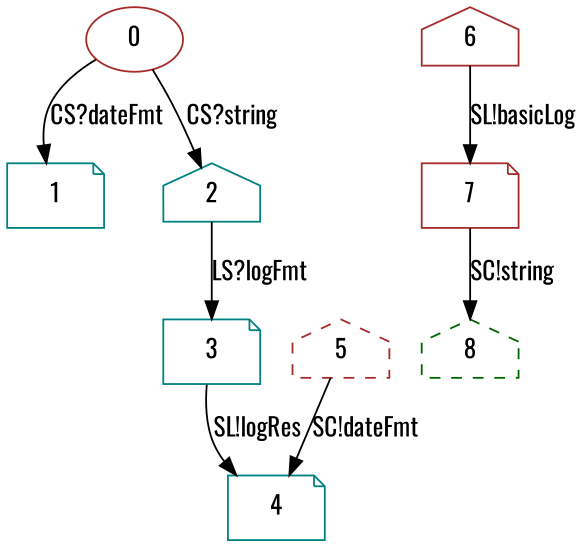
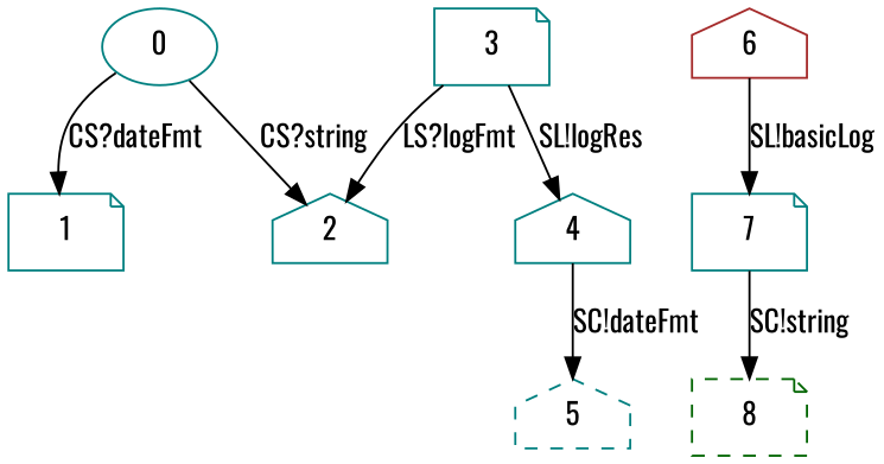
  strict digraph {
    edge_default="{}"
    fontname=Oswald
    node_default="{}"
    node [color=teal fontname=Oswald shape=note]
    edge [fontname=Oswald]
-   n1 [color=brown label=0 shape=ellipse]
+   n1 [label=0 shape=ellipse]
    n2 [label=1]
    n3 [label=2 shape=house]
    n4 [label=3]
    n5 [color=brown label=6 shape=house]
-   n6 [color=brown label=7]
-   n7 [label=4]
-   n8 [color=brown label=5 shape=house style=dashed]
-   n9 [color=darkgreen label=8 shape=house style=dashed]
+   n6 [label=7]
+   n7 [label=4 shape=house]
+   n8 [label=5 shape=house style=dashed]
+   n9 [color=darkgreen label=8 style=dashed]
    n1 -> n2 [label="CS?dateFmt"]
    n1 -> n3 [label="CS?string"]
-   n3 -> n4 [label="LS?logFmt"]
+   n4 -> n3 [label="LS?logFmt"]
    n4 -> n7 [label="SL!logRes"]
    n5 -> n6 [label="SL!basicLog"]
    n6 -> n9 [label="SC!string"]
-   n8 -> n7 [label="SC!dateFmt"]
+   n7 -> n8 [label="SC!dateFmt"]
  }
